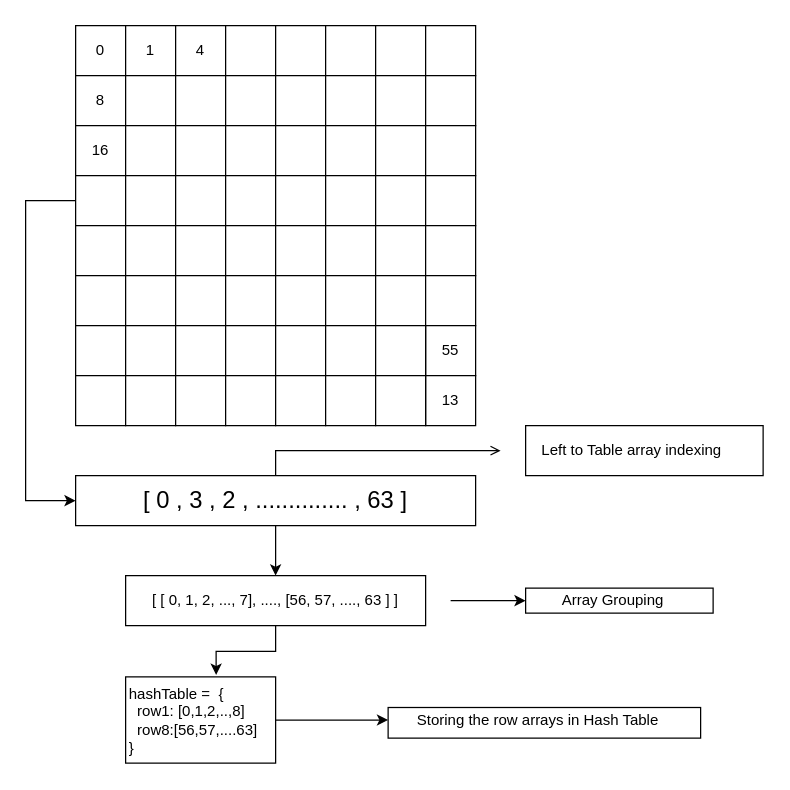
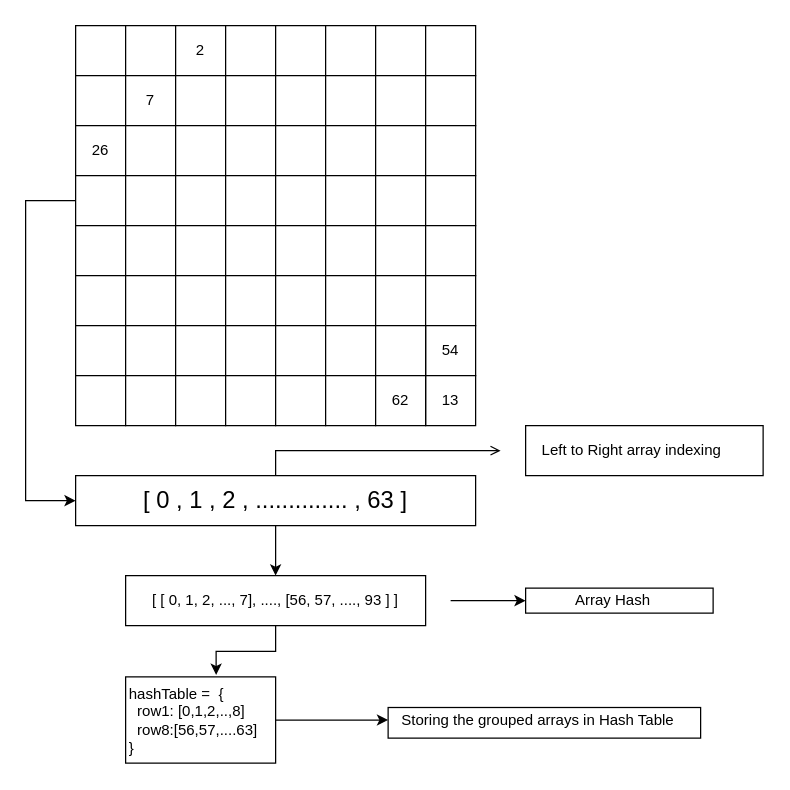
  <mxCell id="0" />
  <mxCell id="1" parent="0" />
  <mxCell id="2" value="" style="rounded=0;whiteSpace=wrap;html=1;shadow=0;strokeWidth=1;align=left;" vertex="1" parent="1"><mxGeometry x="310" y="565.5" width="250" height="24.5" as="geometry" /></mxCell>
  <mxCell id="3" value="" style="rounded=0;whiteSpace=wrap;html=1;shadow=0;strokeWidth=1;align=left;" vertex="1" parent="1"><mxGeometry x="420" y="470" width="150" height="20" as="geometry" /></mxCell>
  <mxCell id="4" value="" style="rounded=0;whiteSpace=wrap;html=1;shadow=0;strokeWidth=1;align=left;" vertex="1" parent="1"><mxGeometry x="420" y="340" width="190" height="40" as="geometry" /></mxCell>
  <mxCell id="5" value="" style="rounded=0;whiteSpace=wrap;html=1;shadow=0;strokeWidth=1;align=left;" vertex="1" parent="1"><mxGeometry x="100" y="541" width="120" height="69" as="geometry" /></mxCell>
  <mxCell id="6" value="" style="rounded=0;whiteSpace=wrap;html=1;shadow=0;strokeWidth=1;align=left;" vertex="1" parent="1"><mxGeometry x="100" y="460" width="240" height="40" as="geometry" /></mxCell>
  <mxCell id="7" value="" style="rounded=0;whiteSpace=wrap;html=1;strokeWidth=1;align=left;shadow=0;" vertex="1" parent="1"><mxGeometry x="60" y="380" width="320" height="40" as="geometry" /></mxCell>
  <mxCell id="8" value="" style="whiteSpace=wrap;html=1;aspect=fixed;" parent="1" vertex="1"><mxGeometry x="60" y="20" width="40" height="40" as="geometry" /></mxCell>
  <mxCell id="9" value="" style="whiteSpace=wrap;html=1;aspect=fixed;" parent="1" vertex="1"><mxGeometry x="100" y="20" width="40" height="40" as="geometry" /></mxCell>
  <mxCell id="10" value="" style="whiteSpace=wrap;html=1;aspect=fixed;" parent="1" vertex="1"><mxGeometry x="140" y="20" width="40" height="40" as="geometry" /></mxCell>
  <mxCell id="11" value="" style="whiteSpace=wrap;html=1;aspect=fixed;" parent="1" vertex="1"><mxGeometry x="180" y="20" width="40" height="40" as="geometry" /></mxCell>
  <mxCell id="12" value="" style="whiteSpace=wrap;html=1;aspect=fixed;" parent="1" vertex="1"><mxGeometry x="220" y="20" width="40" height="40" as="geometry" /></mxCell>
  <mxCell id="13" value="" style="whiteSpace=wrap;html=1;aspect=fixed;" parent="1" vertex="1"><mxGeometry x="260" y="20" width="40" height="40" as="geometry" /></mxCell>
  <mxCell id="14" value="" style="whiteSpace=wrap;html=1;aspect=fixed;" parent="1" vertex="1"><mxGeometry x="300" y="20" width="40" height="40" as="geometry" /></mxCell>
  <mxCell id="15" value="" style="whiteSpace=wrap;html=1;aspect=fixed;" parent="1" vertex="1"><mxGeometry x="340" y="20" width="40" height="40" as="geometry" /></mxCell>
  <mxCell id="16" value="" style="whiteSpace=wrap;html=1;aspect=fixed;" parent="1" vertex="1"><mxGeometry x="60" y="60" width="40" height="40" as="geometry" /></mxCell>
  <mxCell id="17" value="" style="whiteSpace=wrap;html=1;aspect=fixed;" parent="1" vertex="1"><mxGeometry x="100" y="60" width="40" height="40" as="geometry" /></mxCell>
  <mxCell id="18" value="" style="whiteSpace=wrap;html=1;aspect=fixed;" parent="1" vertex="1"><mxGeometry x="140" y="60" width="40" height="40" as="geometry" /></mxCell>
  <mxCell id="19" value="" style="whiteSpace=wrap;html=1;aspect=fixed;" parent="1" vertex="1"><mxGeometry x="180" y="60" width="40" height="40" as="geometry" /></mxCell>
  <mxCell id="20" value="" style="whiteSpace=wrap;html=1;aspect=fixed;" parent="1" vertex="1"><mxGeometry x="220" y="60" width="40" height="40" as="geometry" /></mxCell>
  <mxCell id="21" value="" style="whiteSpace=wrap;html=1;aspect=fixed;" parent="1" vertex="1"><mxGeometry x="260" y="60" width="40" height="40" as="geometry" /></mxCell>
  <mxCell id="22" value="" style="whiteSpace=wrap;html=1;aspect=fixed;" parent="1" vertex="1"><mxGeometry x="300" y="60" width="40" height="40" as="geometry" /></mxCell>
  <mxCell id="23" value="" style="whiteSpace=wrap;html=1;aspect=fixed;" parent="1" vertex="1"><mxGeometry x="340" y="60" width="40" height="40" as="geometry" /></mxCell>
  <mxCell id="24" value="" style="whiteSpace=wrap;html=1;aspect=fixed;" parent="1" vertex="1"><mxGeometry x="60" y="100" width="40" height="40" as="geometry" /></mxCell>
  <mxCell id="25" value="" style="whiteSpace=wrap;html=1;aspect=fixed;" parent="1" vertex="1"><mxGeometry x="100" y="100" width="40" height="40" as="geometry" /></mxCell>
  <mxCell id="26" value="" style="whiteSpace=wrap;html=1;aspect=fixed;" parent="1" vertex="1"><mxGeometry x="140" y="100" width="40" height="40" as="geometry" /></mxCell>
  <mxCell id="27" value="" style="whiteSpace=wrap;html=1;aspect=fixed;" parent="1" vertex="1"><mxGeometry x="180" y="100" width="40" height="40" as="geometry" /></mxCell>
  <mxCell id="28" value="" style="whiteSpace=wrap;html=1;aspect=fixed;" parent="1" vertex="1"><mxGeometry x="220" y="100" width="40" height="40" as="geometry" /></mxCell>
  <mxCell id="29" value="" style="whiteSpace=wrap;html=1;aspect=fixed;" parent="1" vertex="1"><mxGeometry x="260" y="100" width="40" height="40" as="geometry" /></mxCell>
  <mxCell id="30" value="" style="whiteSpace=wrap;html=1;aspect=fixed;" parent="1" vertex="1"><mxGeometry x="300" y="100" width="40" height="40" as="geometry" /></mxCell>
  <mxCell id="31" value="" style="whiteSpace=wrap;html=1;aspect=fixed;" parent="1" vertex="1"><mxGeometry x="340" y="100" width="40" height="40" as="geometry" /></mxCell>
  <mxCell id="32" style="edgeStyle=orthogonalEdgeStyle;rounded=0;orthogonalLoop=1;jettySize=auto;html=1;fontSize=19;" parent="1" source="33" target="82" edge="1"><mxGeometry relative="1" as="geometry"><Array as="points"><mxPoint x="20" y="160" /><mxPoint x="20" y="400" /></Array></mxGeometry></mxCell>
  <mxCell id="33" value="" style="whiteSpace=wrap;html=1;aspect=fixed;" parent="1" vertex="1"><mxGeometry x="60" y="140" width="40" height="40" as="geometry" /></mxCell>
  <mxCell id="34" value="" style="whiteSpace=wrap;html=1;aspect=fixed;" parent="1" vertex="1"><mxGeometry x="100" y="140" width="40" height="40" as="geometry" /></mxCell>
  <mxCell id="35" value="" style="whiteSpace=wrap;html=1;aspect=fixed;" parent="1" vertex="1"><mxGeometry x="140" y="140" width="40" height="40" as="geometry" /></mxCell>
  <mxCell id="36" value="" style="whiteSpace=wrap;html=1;aspect=fixed;" parent="1" vertex="1"><mxGeometry x="180" y="140" width="40" height="40" as="geometry" /></mxCell>
  <mxCell id="37" value="" style="whiteSpace=wrap;html=1;aspect=fixed;" parent="1" vertex="1"><mxGeometry x="220" y="140" width="40" height="40" as="geometry" /></mxCell>
  <mxCell id="38" value="" style="whiteSpace=wrap;html=1;aspect=fixed;" parent="1" vertex="1"><mxGeometry x="260" y="140" width="40" height="40" as="geometry" /></mxCell>
  <mxCell id="39" value="" style="whiteSpace=wrap;html=1;aspect=fixed;" parent="1" vertex="1"><mxGeometry x="300" y="140" width="40" height="40" as="geometry" /></mxCell>
  <mxCell id="40" value="" style="whiteSpace=wrap;html=1;aspect=fixed;" parent="1" vertex="1"><mxGeometry x="340" y="140" width="40" height="40" as="geometry" /></mxCell>
  <mxCell id="41" value="" style="whiteSpace=wrap;html=1;aspect=fixed;" parent="1" vertex="1"><mxGeometry x="60" y="180" width="40" height="40" as="geometry" /></mxCell>
  <mxCell id="42" value="" style="whiteSpace=wrap;html=1;aspect=fixed;" parent="1" vertex="1"><mxGeometry x="100" y="180" width="40" height="40" as="geometry" /></mxCell>
  <mxCell id="43" value="" style="whiteSpace=wrap;html=1;aspect=fixed;" parent="1" vertex="1"><mxGeometry x="140" y="180" width="40" height="40" as="geometry" /></mxCell>
  <mxCell id="44" value="" style="whiteSpace=wrap;html=1;aspect=fixed;" parent="1" vertex="1"><mxGeometry x="180" y="180" width="40" height="40" as="geometry" /></mxCell>
  <mxCell id="45" value="" style="whiteSpace=wrap;html=1;aspect=fixed;" parent="1" vertex="1"><mxGeometry x="220" y="180" width="40" height="40" as="geometry" /></mxCell>
  <mxCell id="46" value="" style="whiteSpace=wrap;html=1;aspect=fixed;" parent="1" vertex="1"><mxGeometry x="260" y="180" width="40" height="40" as="geometry" /></mxCell>
  <mxCell id="47" value="" style="whiteSpace=wrap;html=1;aspect=fixed;" parent="1" vertex="1"><mxGeometry x="300" y="180" width="40" height="40" as="geometry" /></mxCell>
  <mxCell id="48" value="" style="whiteSpace=wrap;html=1;aspect=fixed;" parent="1" vertex="1"><mxGeometry x="340" y="180" width="40" height="40" as="geometry" /></mxCell>
  <mxCell id="49" value="" style="whiteSpace=wrap;html=1;aspect=fixed;" parent="1" vertex="1"><mxGeometry x="60" y="220" width="40" height="40" as="geometry" /></mxCell>
  <mxCell id="50" value="" style="whiteSpace=wrap;html=1;aspect=fixed;" parent="1" vertex="1"><mxGeometry x="100" y="220" width="40" height="40" as="geometry" /></mxCell>
  <mxCell id="51" value="" style="whiteSpace=wrap;html=1;aspect=fixed;" parent="1" vertex="1"><mxGeometry x="140" y="220" width="40" height="40" as="geometry" /></mxCell>
  <mxCell id="52" value="" style="whiteSpace=wrap;html=1;aspect=fixed;" parent="1" vertex="1"><mxGeometry x="180" y="220" width="40" height="40" as="geometry" /></mxCell>
  <mxCell id="53" value="" style="whiteSpace=wrap;html=1;aspect=fixed;" parent="1" vertex="1"><mxGeometry x="220" y="220" width="40" height="40" as="geometry" /></mxCell>
  <mxCell id="54" value="" style="whiteSpace=wrap;html=1;aspect=fixed;" parent="1" vertex="1"><mxGeometry x="260" y="220" width="40" height="40" as="geometry" /></mxCell>
  <mxCell id="55" value="" style="whiteSpace=wrap;html=1;aspect=fixed;" parent="1" vertex="1"><mxGeometry x="300" y="220" width="40" height="40" as="geometry" /></mxCell>
  <mxCell id="56" value="" style="whiteSpace=wrap;html=1;aspect=fixed;" parent="1" vertex="1"><mxGeometry x="340" y="220" width="40" height="40" as="geometry" /></mxCell>
  <mxCell id="57" value="" style="whiteSpace=wrap;html=1;aspect=fixed;" parent="1" vertex="1"><mxGeometry x="340" y="260" width="40" height="40" as="geometry" /></mxCell>
  <mxCell id="58" value="" style="whiteSpace=wrap;html=1;aspect=fixed;" parent="1" vertex="1"><mxGeometry x="60" y="260" width="40" height="40" as="geometry" /></mxCell>
  <mxCell id="59" value="" style="whiteSpace=wrap;html=1;aspect=fixed;" parent="1" vertex="1"><mxGeometry x="100" y="260" width="40" height="40" as="geometry" /></mxCell>
  <mxCell id="60" value="" style="whiteSpace=wrap;html=1;aspect=fixed;" parent="1" vertex="1"><mxGeometry x="140" y="260" width="40" height="40" as="geometry" /></mxCell>
  <mxCell id="61" value="" style="whiteSpace=wrap;html=1;aspect=fixed;" parent="1" vertex="1"><mxGeometry x="180" y="260" width="40" height="40" as="geometry" /></mxCell>
  <mxCell id="62" value="" style="whiteSpace=wrap;html=1;aspect=fixed;" parent="1" vertex="1"><mxGeometry x="220" y="260" width="40" height="40" as="geometry" /></mxCell>
  <mxCell id="63" value="" style="whiteSpace=wrap;html=1;aspect=fixed;" parent="1" vertex="1"><mxGeometry x="260" y="260" width="40" height="40" as="geometry" /></mxCell>
  <mxCell id="64" value="" style="whiteSpace=wrap;html=1;aspect=fixed;" parent="1" vertex="1"><mxGeometry x="300" y="260" width="40" height="40" as="geometry" /></mxCell>
  <mxCell id="65" value="" style="whiteSpace=wrap;html=1;aspect=fixed;" parent="1" vertex="1"><mxGeometry x="340" y="300" width="40" height="40" as="geometry" /></mxCell>
  <mxCell id="66" value="" style="whiteSpace=wrap;html=1;aspect=fixed;" parent="1" vertex="1"><mxGeometry x="60" y="300" width="40" height="40" as="geometry" /></mxCell>
  <mxCell id="67" value="" style="whiteSpace=wrap;html=1;aspect=fixed;" parent="1" vertex="1"><mxGeometry x="100" y="300" width="40" height="40" as="geometry" /></mxCell>
  <mxCell id="68" value="" style="whiteSpace=wrap;html=1;aspect=fixed;" parent="1" vertex="1"><mxGeometry x="140" y="300" width="40" height="40" as="geometry" /></mxCell>
  <mxCell id="69" value="" style="whiteSpace=wrap;html=1;aspect=fixed;" parent="1" vertex="1"><mxGeometry x="180" y="300" width="40" height="40" as="geometry" /></mxCell>
  <mxCell id="70" value="" style="whiteSpace=wrap;html=1;aspect=fixed;" parent="1" vertex="1"><mxGeometry x="220" y="300" width="40" height="40" as="geometry" /></mxCell>
  <mxCell id="71" value="" style="whiteSpace=wrap;html=1;aspect=fixed;" parent="1" vertex="1"><mxGeometry x="260" y="300" width="40" height="40" as="geometry" /></mxCell>
  <mxCell id="72" value="" style="whiteSpace=wrap;html=1;aspect=fixed;" parent="1" vertex="1"><mxGeometry x="300" y="300" width="40" height="40" as="geometry" /></mxCell>
- <mxCell id="73" value="0" style="text;html=1;strokeColor=none;fillColor=none;align=center;verticalAlign=middle;whiteSpace=wrap;rounded=0;" parent="1" vertex="1"><mxGeometry x="60" y="30" width="40" height="20" as="geometry" /></mxCell>
- <mxCell id="74" value="1" style="text;html=1;strokeColor=none;fillColor=none;align=center;verticalAlign=middle;whiteSpace=wrap;rounded=0;" parent="1" vertex="1"><mxGeometry x="100" y="30" width="40" height="20" as="geometry" /></mxCell>
- <mxCell id="75" value="4" style="text;html=1;strokeColor=none;fillColor=none;align=center;verticalAlign=middle;whiteSpace=wrap;rounded=0;" parent="1" vertex="1"><mxGeometry x="140" y="30" width="40" height="20" as="geometry" /></mxCell>
- <mxCell id="76" value="8" style="text;html=1;strokeColor=none;fillColor=none;align=center;verticalAlign=middle;whiteSpace=wrap;rounded=0;" parent="1" vertex="1"><mxGeometry x="60" y="70" width="40" height="20" as="geometry" /></mxCell>
- <mxCell id="78" value="16" style="text;html=1;strokeColor=none;fillColor=none;align=center;verticalAlign=middle;whiteSpace=wrap;rounded=0;" parent="1" vertex="1"><mxGeometry x="60" y="110" width="40" height="20" as="geometry" /></mxCell>
- <mxCell id="79" value="Left to Table array indexing" style="text;html=1;strokeColor=none;fillColor=none;align=center;verticalAlign=middle;whiteSpace=wrap;rounded=0;" parent="1" vertex="1"><mxGeometry x="400" y="350" width="210" height="20" as="geometry" /></mxCell>
+ <mxCell id="75" value="2" style="text;html=1;strokeColor=none;fillColor=none;align=center;verticalAlign=middle;whiteSpace=wrap;rounded=0;" parent="1" vertex="1"><mxGeometry x="140" y="30" width="40" height="20" as="geometry" /></mxCell>
+ <mxCell id="77" value="7" style="text;html=1;strokeColor=none;fillColor=none;align=center;verticalAlign=middle;whiteSpace=wrap;rounded=0;" parent="1" vertex="1"><mxGeometry x="100" y="70" width="40" height="20" as="geometry" /></mxCell>
+ <mxCell id="78" value="26" style="text;html=1;strokeColor=none;fillColor=none;align=center;verticalAlign=middle;whiteSpace=wrap;rounded=0;" parent="1" vertex="1"><mxGeometry x="60" y="110" width="40" height="20" as="geometry" /></mxCell>
+ <mxCell id="79" value="Left to Right array indexing" style="text;html=1;strokeColor=none;fillColor=none;align=center;verticalAlign=middle;whiteSpace=wrap;rounded=0;" parent="1" vertex="1"><mxGeometry x="400" y="350" width="210" height="20" as="geometry" /></mxCell>
  <mxCell id="80" style="edgeStyle=orthogonalEdgeStyle;rounded=0;orthogonalLoop=1;jettySize=auto;html=1;fontSize=19;endArrow=open;" parent="1" source="82" target="79" edge="1"><mxGeometry relative="1" as="geometry"><Array as="points"><mxPoint x="220" y="360" /></Array></mxGeometry></mxCell>
  <mxCell id="81" style="edgeStyle=orthogonalEdgeStyle;rounded=0;orthogonalLoop=1;jettySize=auto;html=1;fontSize=19;" parent="1" source="82" target="85" edge="1"><mxGeometry relative="1" as="geometry"><mxPoint x="220" y="480" as="targetPoint" /></mxGeometry></mxCell>
- <mxCell id="82" value="[ 0 , 3 , 2 , .............. , 63 ]" style="text;html=1;strokeColor=none;fillColor=none;align=center;verticalAlign=middle;whiteSpace=wrap;rounded=0;fontSize=19;strokeWidth=6;" parent="1" vertex="1"><mxGeometry x="60" y="380" width="320" height="40" as="geometry" /></mxCell>
+ <mxCell id="82" value="[ 0 , 1 , 2 , .............. , 63 ]" style="text;html=1;strokeColor=none;fillColor=none;align=center;verticalAlign=middle;whiteSpace=wrap;rounded=0;fontSize=19;strokeWidth=6;" parent="1" vertex="1"><mxGeometry x="60" y="380" width="320" height="40" as="geometry" /></mxCell>
  <mxCell id="83" style="edgeStyle=orthogonalEdgeStyle;rounded=0;orthogonalLoop=1;jettySize=auto;html=1;" edge="1" parent="1" source="85" target="86"><mxGeometry relative="1" as="geometry"><mxPoint x="420" y="480" as="targetPoint" /></mxGeometry></mxCell>
  <mxCell id="84" style="edgeStyle=orthogonalEdgeStyle;rounded=0;orthogonalLoop=1;jettySize=auto;html=1;entryX=0.6;entryY=-0.023;entryDx=0;entryDy=0;entryPerimeter=0;" edge="1" parent="1" source="85" target="88"><mxGeometry relative="1" as="geometry" /></mxCell>
- <mxCell id="85" value="[ [ 0, 1, 2, ..., 7], ...., [56, 57, ...., 63 ] ]" style="text;html=1;strokeColor=none;fillColor=none;align=center;verticalAlign=middle;whiteSpace=wrap;rounded=0;" parent="1" vertex="1"><mxGeometry x="80" y="460" width="280" height="40" as="geometry" /></mxCell>
- <mxCell id="86" value="Array Grouping" style="text;html=1;strokeColor=none;fillColor=none;align=center;verticalAlign=middle;whiteSpace=wrap;rounded=0;" vertex="1" parent="1"><mxGeometry x="420" y="470" width="140" height="20" as="geometry" /></mxCell>
+ <mxCell id="85" value="[ [ 0, 1, 2, ..., 7], ...., [56, 57, ...., 93 ] ]" style="text;html=1;strokeColor=none;fillColor=none;align=center;verticalAlign=middle;whiteSpace=wrap;rounded=0;" parent="1" vertex="1"><mxGeometry x="80" y="460" width="280" height="40" as="geometry" /></mxCell>
+ <mxCell id="86" value="Array Hash" style="text;html=1;strokeColor=none;fillColor=none;align=center;verticalAlign=middle;whiteSpace=wrap;rounded=0;" vertex="1" parent="1"><mxGeometry x="420" y="470" width="140" height="20" as="geometry" /></mxCell>
  <mxCell id="87" style="edgeStyle=orthogonalEdgeStyle;rounded=0;orthogonalLoop=1;jettySize=auto;html=1;" edge="1" parent="1" source="88" target="89"><mxGeometry relative="1" as="geometry"><mxPoint x="330" y="575.5" as="targetPoint" /></mxGeometry></mxCell>
  <mxCell id="88" value="hashTable =&amp;nbsp; {&lt;br&gt;&amp;nbsp; row1: [0,1,2,..,8]&lt;br&gt;&amp;nbsp; row8:[56,57,....63]&lt;br&gt;}" style="text;html=1;strokeColor=none;fillColor=none;align=left;verticalAlign=top;whiteSpace=wrap;rounded=0;" vertex="1" parent="1"><mxGeometry x="101" y="541" width="119" height="69" as="geometry" /></mxCell>
- <mxCell id="89" value="Storing the row arrays in Hash Table" style="text;html=1;strokeColor=none;fillColor=none;align=center;verticalAlign=middle;whiteSpace=wrap;rounded=0;" vertex="1" parent="1"><mxGeometry x="310" y="565.5" width="240" height="20" as="geometry" /></mxCell>
+ <mxCell id="89" value="Storing the grouped arrays in Hash Table" style="text;html=1;strokeColor=none;fillColor=none;align=center;verticalAlign=middle;whiteSpace=wrap;rounded=0;" vertex="1" parent="1"><mxGeometry x="310" y="565.5" width="240" height="20" as="geometry" /></mxCell>
  <mxCell id="90" value="13" style="text;html=1;strokeColor=none;fillColor=none;align=center;verticalAlign=middle;whiteSpace=wrap;rounded=0;" vertex="1" parent="1"><mxGeometry x="340" y="310" width="40" height="20" as="geometry" /></mxCell>
- <mxCell id="92" value="55" style="text;html=1;strokeColor=none;fillColor=none;align=center;verticalAlign=middle;whiteSpace=wrap;rounded=0;" vertex="1" parent="1"><mxGeometry x="340" y="270" width="40" height="20" as="geometry" /></mxCell>
+ <mxCell id="91" value="62" style="text;html=1;strokeColor=none;fillColor=none;align=center;verticalAlign=middle;whiteSpace=wrap;rounded=0;" vertex="1" parent="1"><mxGeometry x="300" y="310" width="40" height="20" as="geometry" /></mxCell>
+ <mxCell id="92" value="54" style="text;html=1;strokeColor=none;fillColor=none;align=center;verticalAlign=middle;whiteSpace=wrap;rounded=0;" vertex="1" parent="1"><mxGeometry x="340" y="270" width="40" height="20" as="geometry" /></mxCell>
